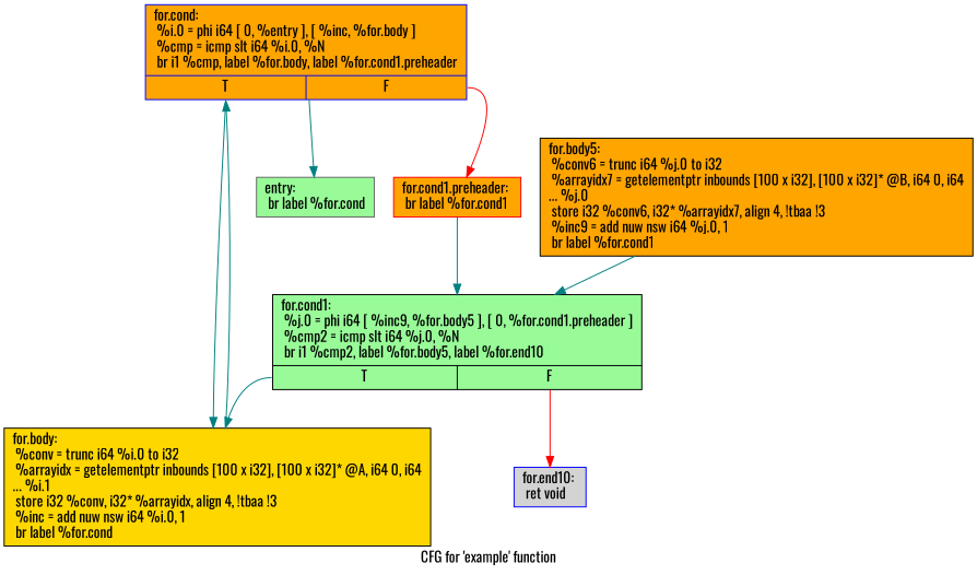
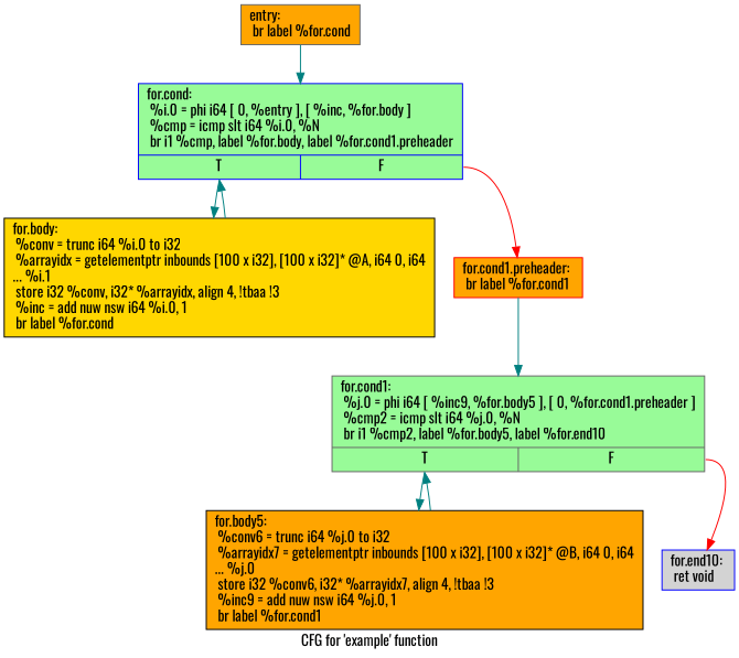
  digraph {
    fontname=Oswald
    label="CFG for 'example' function"
    node [color=gray40 fillcolor=orange fontname=Oswald shape=record style=filled]
    edge [color=teal fontname=Oswald]
-   n1 [fillcolor=palegreen label="{entry:\l  br label %for.cond\l}"]
-   n2 [color=blue label="{for.cond:                                         \l  %i.0 = phi i64 [ 0, %entry ], [ %inc, %for.body ]\l  %cmp = icmp slt i64 %i.0, %N\l  br i1 %cmp, label %for.body, label %for.cond1.preheader\l|{<s0>T|<s1>F}}"]
+   n1 [label="{entry:\l  br label %for.cond\l}"]
+   n2 [color=blue fillcolor=palegreen label="{for.cond:                                         \l  %i.0 = phi i64 [ 0, %entry ], [ %inc, %for.body ]\l  %cmp = icmp slt i64 %i.0, %N\l  br i1 %cmp, label %for.body, label %for.cond1.preheader\l|{<s0>T|<s1>F}}"]
    n3 [color=black fillcolor=gold label="{for.body:                                         \l  %conv = trunc i64 %i.0 to i32\l  %arrayidx = getelementptr inbounds [100 x i32], [100 x i32]* @A, i64 0, i64\l... %i.1\l  store i32 %conv, i32* %arrayidx, align 4, !tbaa !3\l  %inc = add nuw nsw i64 %i.0, 1\l  br label %for.cond\l}"]
    n4 [color=red label="{for.cond1.preheader:                              \l  br label %for.cond1\l}"]
-   n5 [color=black fillcolor=palegreen label="{for.cond1:                                        \l  %j.0 = phi i64 [ %inc9, %for.body5 ], [ 0, %for.cond1.preheader ]\l  %cmp2 = icmp slt i64 %j.0, %N\l  br i1 %cmp2, label %for.body5, label %for.end10\l|{<s0>T|<s1>F}}"]
+   n5 [fillcolor=palegreen label="{for.cond1:                                        \l  %j.0 = phi i64 [ %inc9, %for.body5 ], [ 0, %for.cond1.preheader ]\l  %cmp2 = icmp slt i64 %j.0, %N\l  br i1 %cmp2, label %for.body5, label %for.end10\l|{<s0>T|<s1>F}}"]
    n6 [color=black label="{for.body5:                                        \l  %conv6 = trunc i64 %j.0 to i32\l  %arrayidx7 = getelementptr inbounds [100 x i32], [100 x i32]* @B, i64 0, i64\l... %j.0\l  store i32 %conv6, i32* %arrayidx7, align 4, !tbaa !3\l  %inc9 = add nuw nsw i64 %j.0, 1\l  br label %for.cond1\l}"]
    n7 [color=blue fillcolor=lightgrey label="{for.end10:                                        \l  ret void\l}"]
-   n2 -> n1
+   n1 -> n2
    n2 -> n3 [tailport=s0]
    n2 -> n4 [color=red tailport=s1]
    n3 -> n2
    n4 -> n5
-   n5 -> n3 [tailport=s0]
+   n5 -> n6 [tailport=s0]
    n5 -> n7 [color=red tailport=s1]
    n6 -> n5
  }
